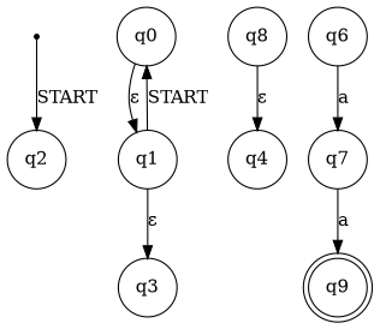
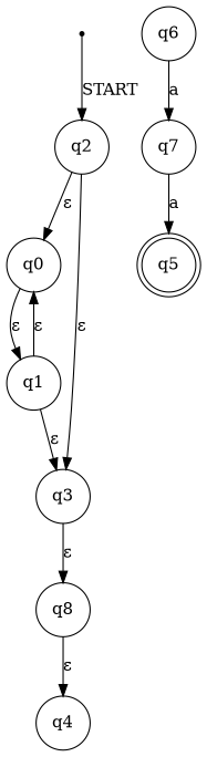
  digraph {
    node [shape=circle]
    START [shape=point]
    q2
    q0
    q3
    q1
    q8
    q4
-   q9 [shape=doublecircle]
+   q9 [shape=doublecircle label=q5]
    q6
    q7
    START -> q2 [label=START]
+   q2 -> q0 [label="ε"]
+   q2 -> q3 [label="ε"]
    q0 -> q1 [label="ε"]
-   q1 -> q0 [label=START]
+   q3 -> q8 [label="ε"]
+   q1 -> q0 [label="ε"]
    q1 -> q3 [label="ε"]
    q8 -> q4 [label="ε"]
    q6 -> q7 [label=a]
    q7 -> q9 [label=a]
  }
